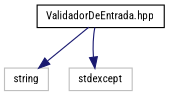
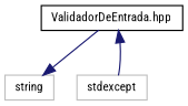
  digraph {
    fontname="Roboto Condensed"
    node [color=grey75 fillcolor=white fontname="Roboto Condensed" fontsize=10 shape=record style=filled]
    edge [color=midnightblue fontname="Roboto Condensed" fontsize=10 labelfontname=Helvetica labelfontsize=10 style=solid]
    n1 [color=black height=0.2 label="ValidadorDeEntrada.hpp" width=0.4]
    n2 [height=0.2 label=string width=0.4]
    n3 [height=0.2 label=stdexcept width=0.4]
    n1 -> n2
-   n1 -> n3
+   n3 -> n1
  }
